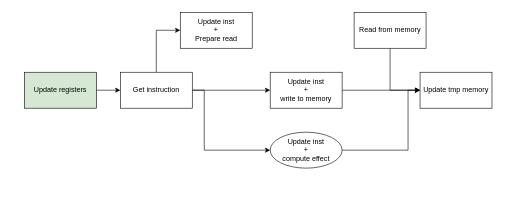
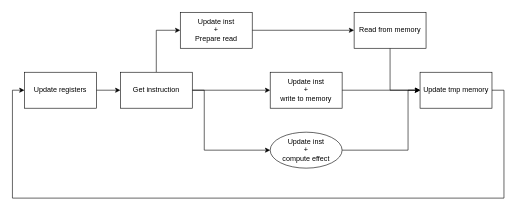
  <mxCell id="0" />
  <mxCell id="1" parent="0" />
  <mxCell id="2" value="" style="edgeStyle=orthogonalEdgeStyle;rounded=0;orthogonalLoop=1;jettySize=auto;html=1;" edge="1" parent="1" source="3" target="7"><mxGeometry relative="1" as="geometry" /></mxCell>
- <mxCell id="3" value="Update registers" style="rounded=0;whiteSpace=wrap;html=1;fillColor=#d5e8d4;" vertex="1" parent="1"><mxGeometry x="40" y="120" width="120" height="60" as="geometry" /></mxCell>
+ <mxCell id="3" value="Update registers" style="rounded=0;whiteSpace=wrap;html=1;" vertex="1" parent="1"><mxGeometry x="40" y="120" width="120" height="60" as="geometry" /></mxCell>
  <mxCell id="4" style="edgeStyle=orthogonalEdgeStyle;rounded=0;orthogonalLoop=1;jettySize=auto;html=1;entryX=0;entryY=0.5;entryDx=0;entryDy=0;" edge="1" parent="1" source="7" target="9"><mxGeometry relative="1" as="geometry" /></mxCell>
  <mxCell id="5" style="edgeStyle=orthogonalEdgeStyle;rounded=0;orthogonalLoop=1;jettySize=auto;html=1;entryX=0;entryY=0.5;entryDx=0;entryDy=0;" edge="1" parent="1" source="7" target="15"><mxGeometry relative="1" as="geometry"><Array as="points"><mxPoint x="340" y="150" /><mxPoint x="340" y="250" /></Array></mxGeometry></mxCell>
  <mxCell id="6" style="edgeStyle=orthogonalEdgeStyle;rounded=0;orthogonalLoop=1;jettySize=auto;html=1;entryX=0;entryY=0.5;entryDx=0;entryDy=0;" edge="1" parent="1" source="7" target="13"><mxGeometry relative="1" as="geometry" /></mxCell>
  <mxCell id="7" value="Get instruction" style="rounded=0;whiteSpace=wrap;html=1;" vertex="1" parent="1"><mxGeometry x="200" y="120" width="120" height="60" as="geometry" /></mxCell>
+ <mxCell id="8" value="" style="edgeStyle=orthogonalEdgeStyle;rounded=0;orthogonalLoop=1;jettySize=auto;html=1;" edge="1" parent="1" source="9" target="11"><mxGeometry relative="1" as="geometry" /></mxCell>
  <mxCell id="9" value="&lt;div&gt;Update inst&lt;/div&gt;&lt;div&gt;+&lt;/div&gt;&lt;div&gt;Prepare read&lt;br&gt;&lt;/div&gt;" style="rounded=0;whiteSpace=wrap;html=1;" vertex="1" parent="1"><mxGeometry x="300" y="20" width="120" height="60" as="geometry" /></mxCell>
  <mxCell id="10" style="edgeStyle=orthogonalEdgeStyle;rounded=0;orthogonalLoop=1;jettySize=auto;html=1;entryX=0;entryY=0.5;entryDx=0;entryDy=0;" edge="1" parent="1" source="11" target="17"><mxGeometry relative="1" as="geometry" /></mxCell>
  <mxCell id="11" value="Read from memory" style="rounded=0;whiteSpace=wrap;html=1;" vertex="1" parent="1"><mxGeometry x="590" y="20" width="120" height="60" as="geometry" /></mxCell>
  <mxCell id="12" style="edgeStyle=orthogonalEdgeStyle;rounded=0;orthogonalLoop=1;jettySize=auto;html=1;entryX=0;entryY=0.5;entryDx=0;entryDy=0;" edge="1" parent="1" source="13" target="17"><mxGeometry relative="1" as="geometry" /></mxCell>
  <mxCell id="13" value="&lt;div&gt;Update inst&lt;/div&gt;&lt;div&gt;+&lt;/div&gt;&lt;div&gt;write to memory&lt;br&gt;&lt;/div&gt;" style="rounded=0;whiteSpace=wrap;html=1;" vertex="1" parent="1"><mxGeometry x="450" y="120" width="120" height="60" as="geometry" /></mxCell>
  <mxCell id="14" style="edgeStyle=orthogonalEdgeStyle;rounded=0;orthogonalLoop=1;jettySize=auto;html=1;" edge="1" parent="1" source="15"><mxGeometry relative="1" as="geometry"><mxPoint x="700" y="150" as="targetPoint" /><Array as="points"><mxPoint x="680" y="250" /><mxPoint x="680" y="150" /></Array></mxGeometry></mxCell>
  <mxCell id="15" value="&lt;div&gt;Update inst&lt;/div&gt;&lt;div&gt;+&lt;/div&gt;&lt;div&gt;compute effect&lt;br&gt;&lt;/div&gt;" style="ellipse;whiteSpace=wrap;html=1;" vertex="1" parent="1"><mxGeometry x="450" y="220" width="120" height="60" as="geometry" /></mxCell>
+ <mxCell id="16" style="edgeStyle=orthogonalEdgeStyle;rounded=0;orthogonalLoop=1;jettySize=auto;html=1;entryX=0;entryY=0.5;entryDx=0;entryDy=0;exitX=1;exitY=0.5;exitDx=0;exitDy=0;" edge="1" parent="1" source="17" target="3"><mxGeometry relative="1" as="geometry"><Array as="points"><mxPoint x="840" y="150" /><mxPoint x="840" y="330" /><mxPoint x="20" y="330" /><mxPoint x="20" y="150" /></Array></mxGeometry></mxCell>
  <mxCell id="17" value="Update tmp memory" style="rounded=0;whiteSpace=wrap;html=1;" vertex="1" parent="1"><mxGeometry x="700" y="120" width="120" height="60" as="geometry" /></mxCell>
